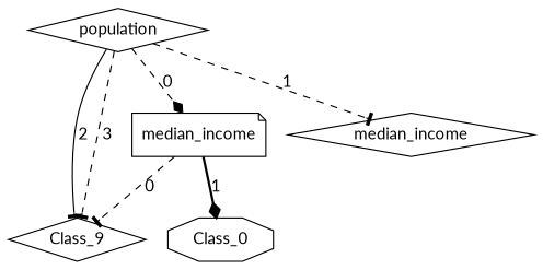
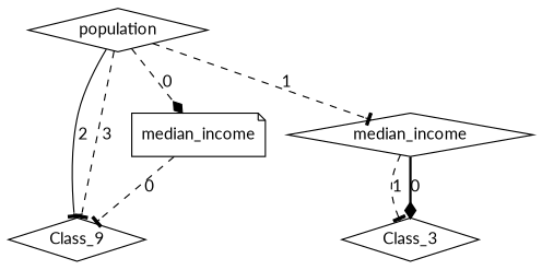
  digraph {
    fontname=Lato
    node [fontname=Lato shape=diamond]
    edge [arrowhead=tee fontname=Lato style=dashed]
-   n2 [label=Class_0 shape=octagon]
+   n1 [label=Class_3]
    n3 [label=Class_9]
    n4 [label=median_income]
    n5 [label=median_income shape=note]
    n6 [label=population]
-   n5 -> n2 [arrowhead=diamond label=1 style=bold]
+   n4 -> n1 [label=1]
+   n4 -> n1 [arrowhead=diamond label=0 style=bold]
    n5 -> n3 [label=0]
    n6 -> n3 [label=3]
    n6 -> n3 [label=2 style=solid]
    n6 -> n4 [label=1]
    n6 -> n5 [arrowhead=diamond label=0]
  }
